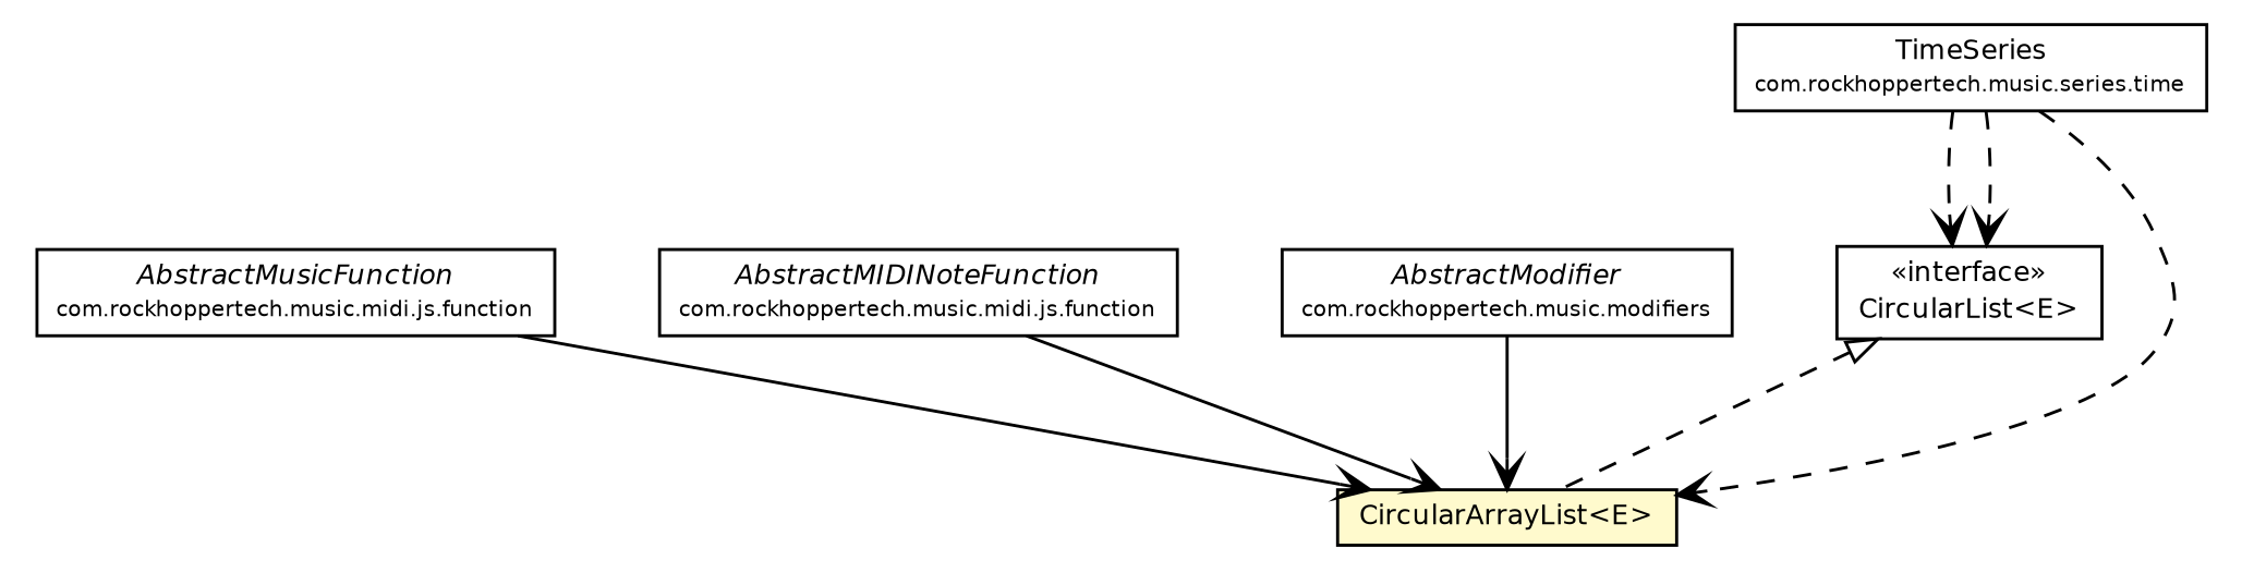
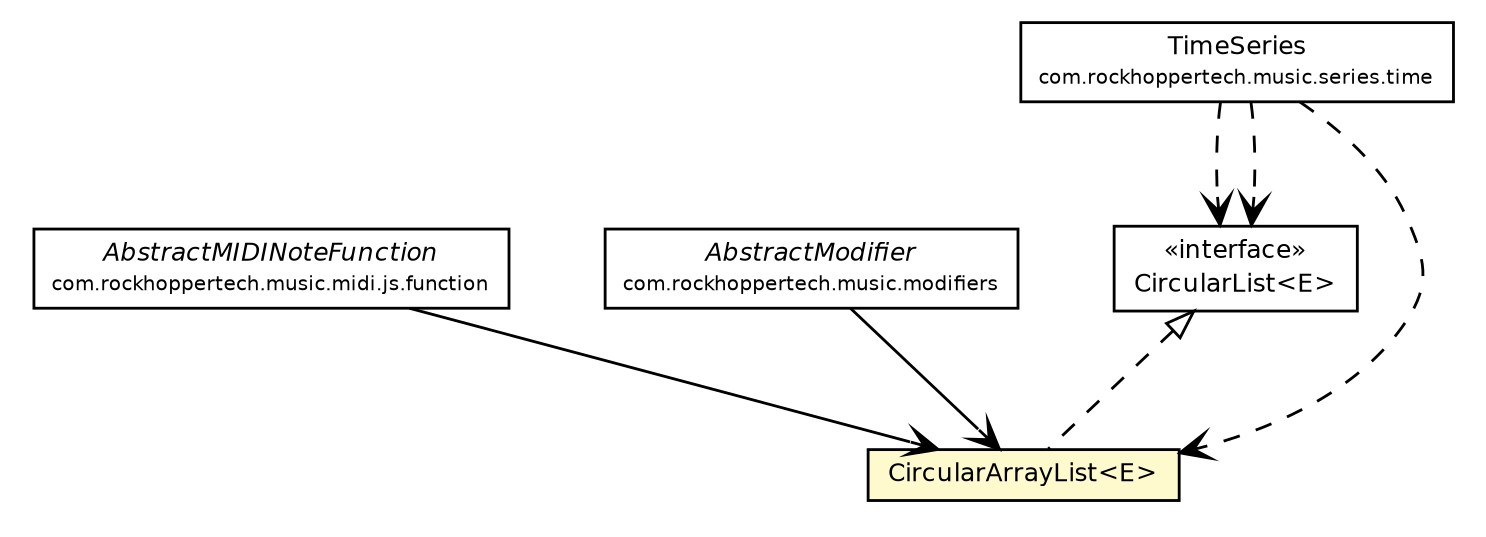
  digraph {
    nodesep=0.25
    ranksep=0.5
    node [fontcolor=black fontname=Helvetica fontsize=9.0 shape=plaintext]
    edge [fontname=Helvetica fontsize=10.0 headport=p labelfontname=Helvetica labelfontsize=10 style=dashed tailport=p arrowhead=open color=black fontcolor=black]
    n1 [label=<<table title="com.rockhoppertech.collections.CircularList" border="0" cellborder="1" cellspacing="0" cellpadding="2" port="p" href="./CircularList.html"> 		<tr><td><table border="0" cellspacing="0" cellpadding="1"> <tr><td align="center" balign="center"> &#171;interface&#187; </td></tr> <tr><td align="center" balign="center"> CircularList&lt;E&gt; </td></tr> 		</table></td></tr> 		</table>>]
    n2 [label=<<table title="com.rockhoppertech.collections.CircularArrayList" border="0" cellborder="1" cellspacing="0" cellpadding="2" port="p" bgcolor="lemonChiffon" href="./CircularArrayList.html"> 		<tr><td><table border="0" cellspacing="0" cellpadding="1"> <tr><td align="center" balign="center"> CircularArrayList&lt;E&gt; </td></tr> 		</table></td></tr> 		</table>>]
-   n3 [label=<<table title="com.rockhoppertech.music.midi.js.function.AbstractMusicFunction" border="0" cellborder="1" cellspacing="0" cellpadding="2" port="p" href="../music/midi/js/function/AbstractMusicFunction.html"> 		<tr><td><table border="0" cellspacing="0" cellpadding="1"> <tr><td align="center" balign="center"><font face="Helvetica-Oblique"> AbstractMusicFunction </font></td></tr> <tr><td align="center" balign="center"><font point-size="7.0"> com.rockhoppertech.music.midi.js.function </font></td></tr> 		</table></td></tr> 		</table>>]
    n4 [label=<<table title="com.rockhoppertech.music.midi.js.function.AbstractMIDINoteFunction" border="0" cellborder="1" cellspacing="0" cellpadding="2" port="p" href="../music/midi/js/function/AbstractMIDINoteFunction.html"> 		<tr><td><table border="0" cellspacing="0" cellpadding="1"> <tr><td align="center" balign="center"><font face="Helvetica-Oblique"> AbstractMIDINoteFunction </font></td></tr> <tr><td align="center" balign="center"><font point-size="7.0"> com.rockhoppertech.music.midi.js.function </font></td></tr> 		</table></td></tr> 		</table>>]
    n5 [label=<<table title="com.rockhoppertech.music.modifiers.AbstractModifier" border="0" cellborder="1" cellspacing="0" cellpadding="2" port="p" href="../music/modifiers/AbstractModifier.html"> 		<tr><td><table border="0" cellspacing="0" cellpadding="1"> <tr><td align="center" balign="center"><font face="Helvetica-Oblique"> AbstractModifier </font></td></tr> <tr><td align="center" balign="center"><font point-size="7.0"> com.rockhoppertech.music.modifiers </font></td></tr> 		</table></td></tr> 		</table>>]
    n6 [label=<<table title="com.rockhoppertech.music.series.time.TimeSeries" border="0" cellborder="1" cellspacing="0" cellpadding="2" port="p" href="../music/series/time/TimeSeries.html"> 		<tr><td><table border="0" cellspacing="0" cellpadding="1"> <tr><td align="center" balign="center"> TimeSeries </td></tr> <tr><td align="center" balign="center"><font point-size="7.0"> com.rockhoppertech.music.series.time </font></td></tr> 		</table></td></tr> 		</table>>]
    n1 -> n2 [arrowtail=empty dir=back fontsize=10 arrowhead="" color="" fontcolor=""]
-   n3 -> n2 [style=""]
    n4 -> n2 [style=""]
    n5 -> n2 [style=""]
    n6 -> n1
    n6 -> n1
    n6 -> n2
  }
